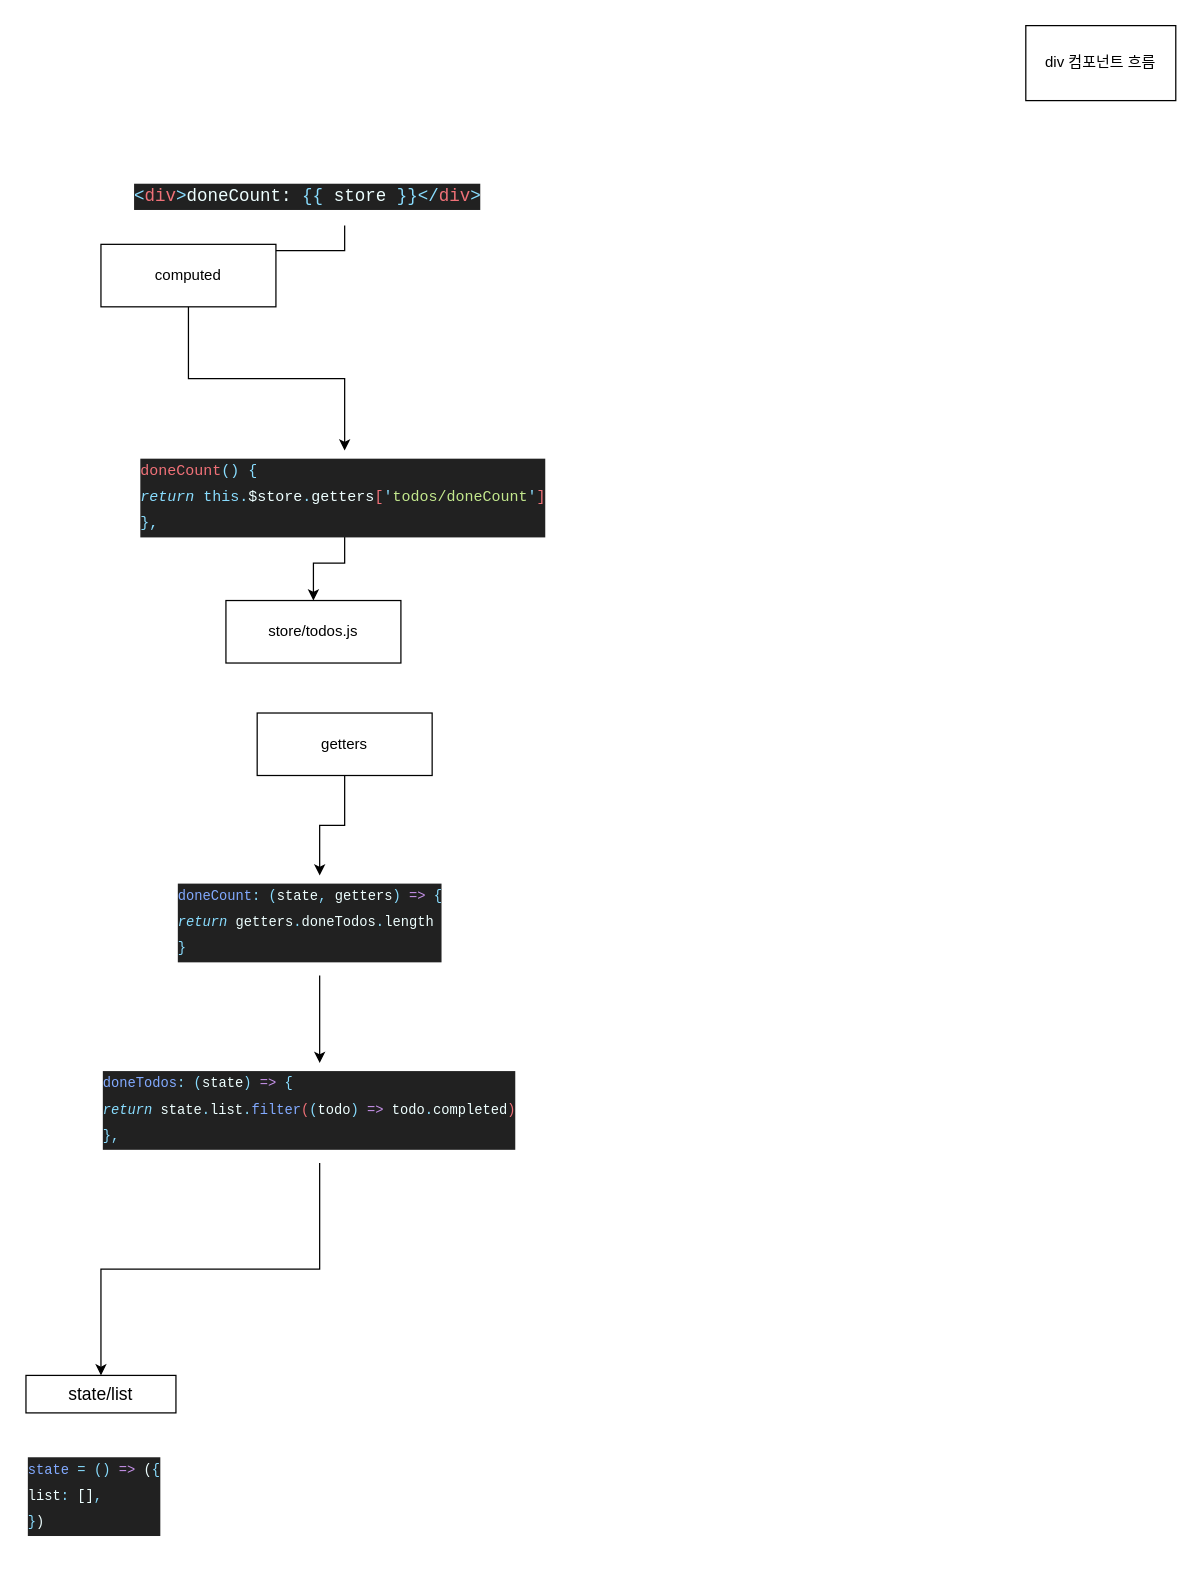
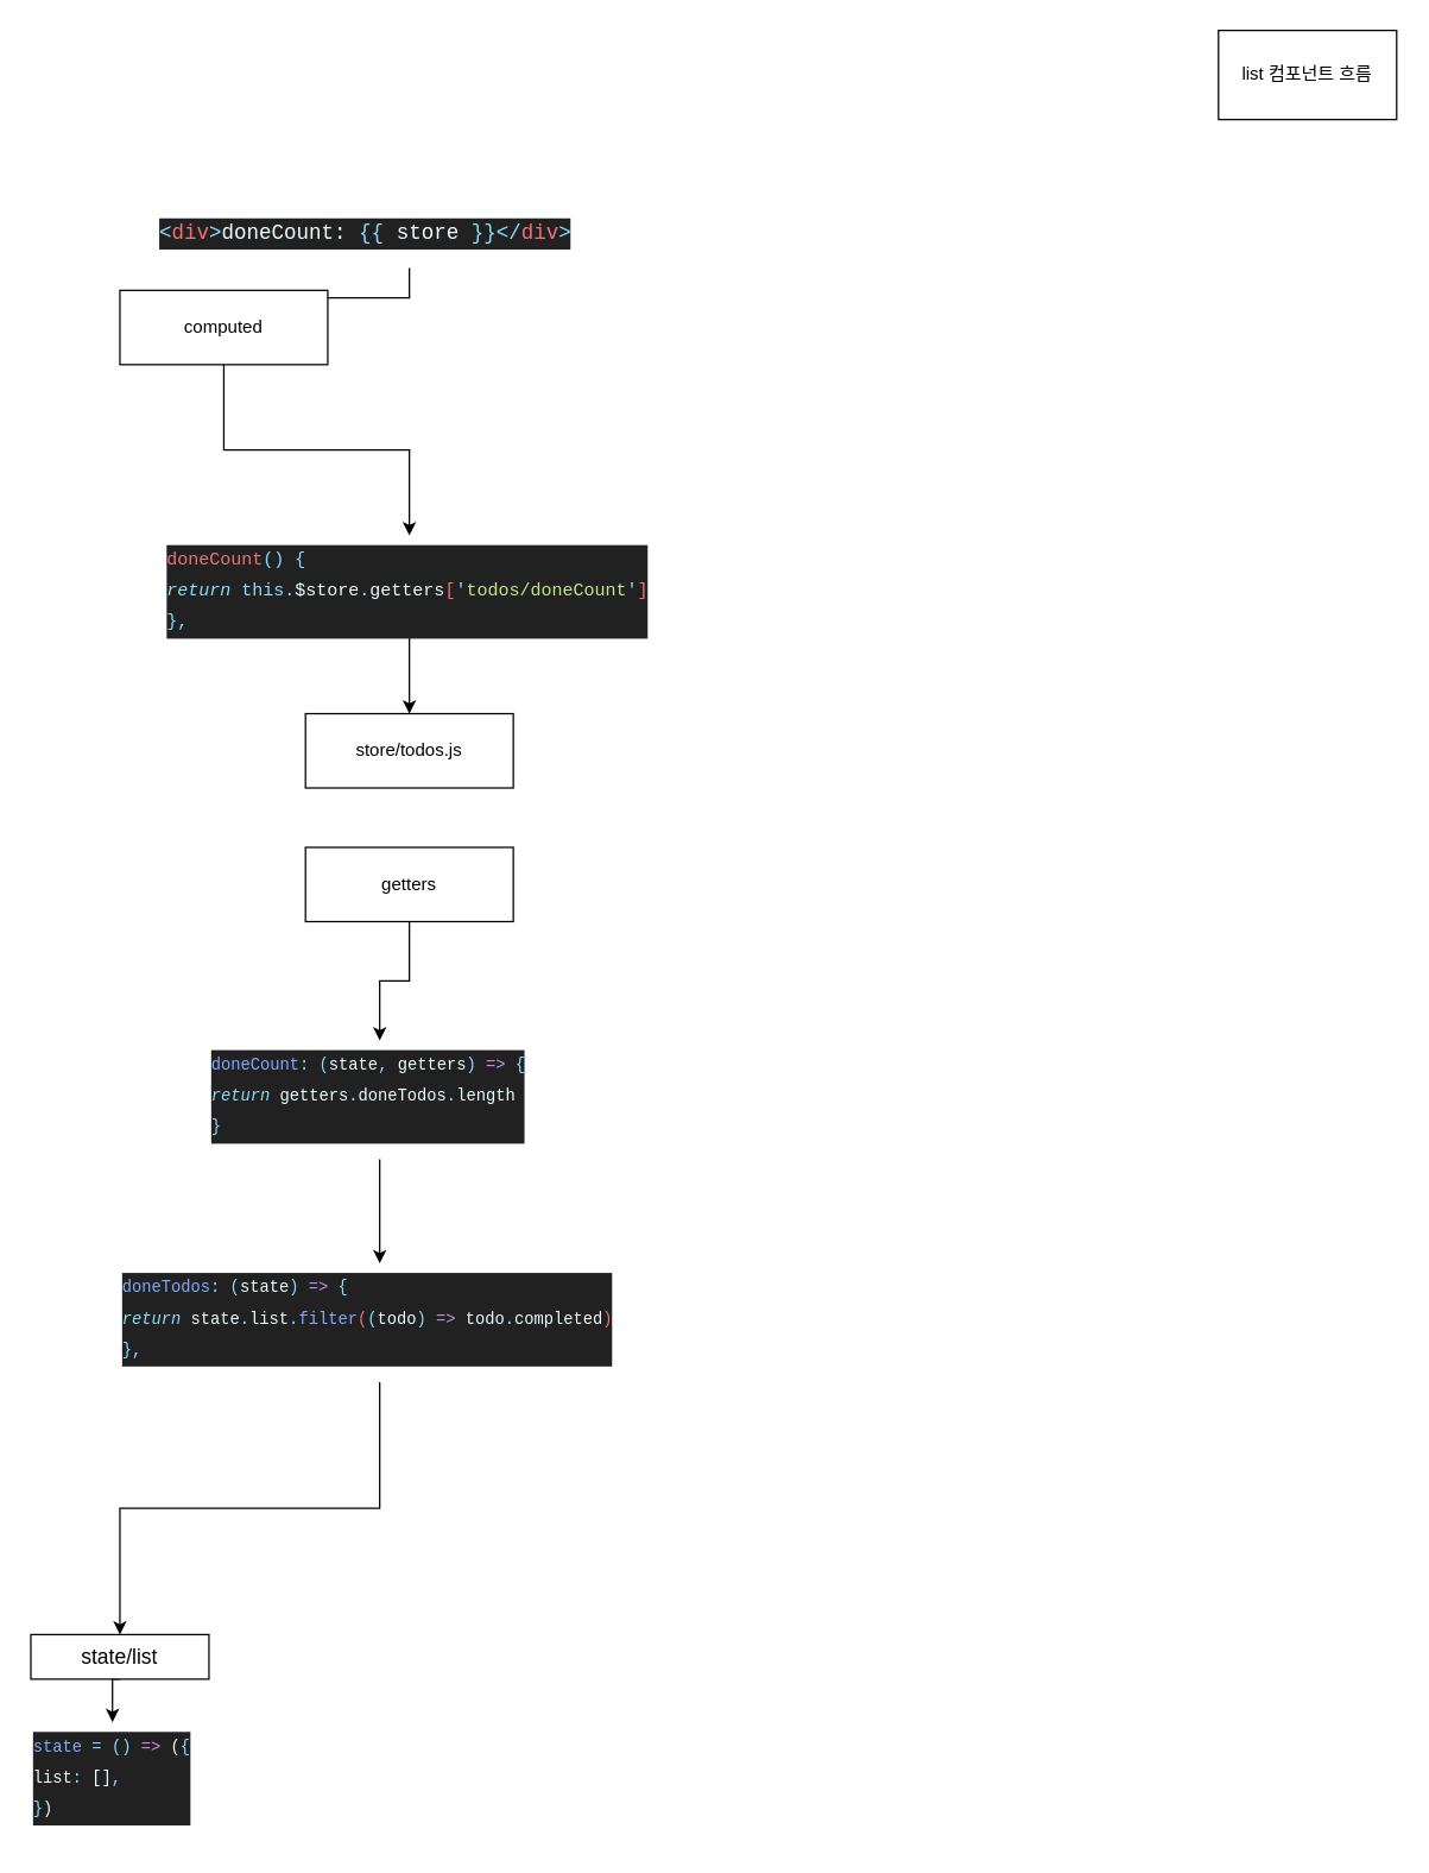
  <mxCell id="0" />
  <mxCell id="1" parent="0" />
- <mxCell id="2" value="div 컴포넌트 흐름&lt;br&gt;" style="rounded=0;whiteSpace=wrap;html=1;" vertex="1" parent="1"><mxGeometry x="820" y="20" width="120" height="60" as="geometry" /></mxCell>
+ <mxCell id="2" value="list 컴포넌트 흐름&lt;br&gt;" style="rounded=0;whiteSpace=wrap;html=1;" vertex="1" parent="1"><mxGeometry x="820" y="20" width="120" height="60" as="geometry" /></mxCell>
  <mxCell id="3" style="edgeStyle=orthogonalEdgeStyle;rounded=0;orthogonalLoop=1;jettySize=auto;html=1;exitX=0.5;exitY=1;exitDx=0;exitDy=0;" edge="1" parent="1" source="4" target="6"><mxGeometry relative="1" as="geometry" /></mxCell>
  <mxCell id="4" value="&lt;meta charset=&quot;utf-8&quot;&gt;&lt;div style=&quot;color: rgb(238, 255, 255); background-color: rgb(33, 33, 33); font-family: menlo, monaco, &amp;quot;courier new&amp;quot;, monospace; font-weight: normal; font-size: 14px; line-height: 21px;&quot;&gt;&lt;div&gt;&lt;span style=&quot;color: #89ddff&quot;&gt;&amp;lt;&lt;/span&gt;&lt;span style=&quot;color: #f07178&quot;&gt;div&lt;/span&gt;&lt;span style=&quot;color: #89ddff&quot;&gt;&amp;gt;&lt;/span&gt;&lt;span style=&quot;color: #eeffff&quot;&gt;doneCount: &lt;/span&gt;&lt;span style=&quot;color: #89ddff&quot;&gt;{{&lt;/span&gt;&lt;span style=&quot;color: #eeffff&quot;&gt; store &lt;/span&gt;&lt;span style=&quot;color: #89ddff&quot;&gt;}}&amp;lt;/&lt;/span&gt;&lt;span style=&quot;color: #f07178&quot;&gt;div&lt;/span&gt;&lt;span style=&quot;color: #89ddff&quot;&gt;&amp;gt;&lt;/span&gt;&lt;/div&gt;&lt;/div&gt;" style="text;whiteSpace=wrap;html=1;" vertex="1" parent="1"><mxGeometry x="105" y="140" width="340" height="40" as="geometry" /></mxCell>
  <mxCell id="5" style="edgeStyle=orthogonalEdgeStyle;rounded=0;orthogonalLoop=1;jettySize=auto;html=1;" edge="1" parent="1" source="6" target="8"><mxGeometry relative="1" as="geometry" /></mxCell>
  <mxCell id="6" value="computed" style="rounded=0;whiteSpace=wrap;html=1;" vertex="1" parent="1"><mxGeometry x="80" y="195" width="140" height="50" as="geometry" /></mxCell>
  <mxCell id="7" style="edgeStyle=orthogonalEdgeStyle;rounded=0;orthogonalLoop=1;jettySize=auto;html=1;" edge="1" parent="1" source="8" target="9"><mxGeometry relative="1" as="geometry" /></mxCell>
  <mxCell id="8" value="&lt;div style=&quot;color: rgb(238 , 255 , 255) ; background-color: rgb(33 , 33 , 33) ; font-family: &amp;#34;menlo&amp;#34; , &amp;#34;monaco&amp;#34; , &amp;#34;courier new&amp;#34; , monospace ; font-weight: normal ; line-height: 21px&quot;&gt;&lt;div&gt;&lt;span style=&quot;color: #f07178&quot;&gt;doneCount&lt;/span&gt;&lt;span style=&quot;color: #89ddff&quot;&gt;()&lt;/span&gt;&lt;span style=&quot;color: #eeffff&quot;&gt; &lt;/span&gt;&lt;span style=&quot;color: #89ddff&quot;&gt;{&lt;/span&gt;&lt;/div&gt;&lt;div&gt;&lt;span style=&quot;color: #f07178&quot;&gt;      &lt;/span&gt;&lt;span style=&quot;color: #89ddff ; font-style: italic&quot;&gt;return&lt;/span&gt;&lt;span style=&quot;color: #f07178&quot;&gt; &lt;/span&gt;&lt;span style=&quot;color: #89ddff&quot;&gt;this.&lt;/span&gt;&lt;span style=&quot;color: #eeffff&quot;&gt;$store&lt;/span&gt;&lt;span style=&quot;color: #89ddff&quot;&gt;.&lt;/span&gt;&lt;span style=&quot;color: #eeffff&quot;&gt;getters&lt;/span&gt;&lt;span style=&quot;color: #f07178&quot;&gt;[&lt;/span&gt;&lt;span style=&quot;color: #89ddff&quot;&gt;'&lt;/span&gt;&lt;span style=&quot;color: #c3e88d&quot;&gt;todos/doneCount&lt;/span&gt;&lt;span style=&quot;color: #89ddff&quot;&gt;'&lt;/span&gt;&lt;span style=&quot;color: #f07178&quot;&gt;]&lt;/span&gt;&lt;/div&gt;&lt;div&gt;&lt;span style=&quot;color: #f07178&quot;&gt;    &lt;/span&gt;&lt;span style=&quot;color: #89ddff&quot;&gt;},&lt;/span&gt;&lt;/div&gt;&lt;/div&gt;" style="text;whiteSpace=wrap;html=1;" vertex="1" parent="1"><mxGeometry x="110" y="360" width="330" height="60" as="geometry" /></mxCell>
- <mxCell id="9" value="store/todos.js" style="rounded=0;whiteSpace=wrap;html=1;" vertex="1" parent="1"><mxGeometry x="180" y="480" width="140" height="50" as="geometry" /></mxCell>
+ <mxCell id="9" value="store/todos.js" style="rounded=0;whiteSpace=wrap;html=1;" vertex="1" parent="1"><mxGeometry x="205" y="480" width="140" height="50" as="geometry" /></mxCell>
  <mxCell id="10" style="edgeStyle=orthogonalEdgeStyle;rounded=0;orthogonalLoop=1;jettySize=auto;html=1;entryX=0.5;entryY=0;entryDx=0;entryDy=0;" edge="1" parent="1" source="11" target="13"><mxGeometry relative="1" as="geometry"><mxPoint x="270" y="680" as="targetPoint" /></mxGeometry></mxCell>
  <mxCell id="11" value="getters" style="rounded=0;whiteSpace=wrap;html=1;" vertex="1" parent="1"><mxGeometry x="205" y="570" width="140" height="50" as="geometry" /></mxCell>
  <mxCell id="12" style="edgeStyle=orthogonalEdgeStyle;rounded=0;orthogonalLoop=1;jettySize=auto;html=1;" edge="1" parent="1" source="13" target="15"><mxGeometry relative="1" as="geometry" /></mxCell>
  <mxCell id="13" value="&lt;div style=&quot;color: rgb(238 , 255 , 255) ; background-color: rgb(33 , 33 , 33) ; font-family: &amp;#34;menlo&amp;#34; , &amp;#34;monaco&amp;#34; , &amp;#34;courier new&amp;#34; , monospace ; font-weight: normal ; line-height: 21px ; font-size: 11px&quot;&gt;&lt;div&gt;&lt;span style=&quot;color: #eeffff&quot;&gt;  &lt;/span&gt;&lt;span style=&quot;color: #82aaff&quot;&gt;doneCount&lt;/span&gt;&lt;span style=&quot;color: #89ddff&quot;&gt;:&lt;/span&gt;&lt;span style=&quot;color: #eeffff&quot;&gt; &lt;/span&gt;&lt;span style=&quot;color: #89ddff&quot;&gt;(&lt;/span&gt;&lt;span style=&quot;color: #eeffff&quot;&gt;state&lt;/span&gt;&lt;span style=&quot;color: #89ddff&quot;&gt;,&lt;/span&gt;&lt;span style=&quot;color: #eeffff&quot;&gt; &lt;/span&gt;&lt;span style=&quot;color: #eeffff&quot;&gt;getters&lt;/span&gt;&lt;span style=&quot;color: #89ddff&quot;&gt;)&lt;/span&gt;&lt;span style=&quot;color: #eeffff&quot;&gt; &lt;/span&gt;&lt;span style=&quot;color: #c792ea&quot;&gt;=&amp;gt;&lt;/span&gt;&lt;span style=&quot;color: #eeffff&quot;&gt; &lt;/span&gt;&lt;span style=&quot;color: #89ddff&quot;&gt;{&lt;/span&gt;&lt;/div&gt;&lt;div&gt;&lt;span style=&quot;color: #f07178&quot;&gt;    &lt;/span&gt;&lt;span style=&quot;color: #89ddff ; font-style: italic&quot;&gt;return&lt;/span&gt;&lt;span style=&quot;color: #f07178&quot;&gt; &lt;/span&gt;&lt;span style=&quot;color: #eeffff&quot;&gt;getters&lt;/span&gt;&lt;span style=&quot;color: #89ddff&quot;&gt;.&lt;/span&gt;&lt;span style=&quot;color: #eeffff&quot;&gt;doneTodos&lt;/span&gt;&lt;span style=&quot;color: #89ddff&quot;&gt;.&lt;/span&gt;&lt;span style=&quot;color: #eeffff&quot;&gt;length&lt;/span&gt;&lt;/div&gt;&lt;div&gt;&lt;span style=&quot;color: #f07178&quot;&gt;  &lt;/span&gt;&lt;span style=&quot;color: #89ddff&quot;&gt;}&lt;/span&gt;&lt;/div&gt;&lt;/div&gt;" style="text;whiteSpace=wrap;html=1;" vertex="1" parent="1"><mxGeometry x="140" y="700" width="230" height="80" as="geometry" /></mxCell>
  <mxCell id="14" style="edgeStyle=orthogonalEdgeStyle;rounded=0;orthogonalLoop=1;jettySize=auto;html=1;" edge="1" parent="1" source="15" target="17"><mxGeometry relative="1" as="geometry" /></mxCell>
  <mxCell id="15" value="&lt;div style=&quot;color: rgb(238 , 255 , 255) ; background-color: rgb(33 , 33 , 33) ; font-family: &amp;#34;menlo&amp;#34; , &amp;#34;monaco&amp;#34; , &amp;#34;courier new&amp;#34; , monospace ; font-weight: normal ; line-height: 21px ; font-size: 11px&quot;&gt;&lt;div&gt;&lt;span style=&quot;color: #eeffff&quot;&gt;  &lt;/span&gt;&lt;span style=&quot;color: #82aaff&quot;&gt;doneTodos&lt;/span&gt;&lt;span style=&quot;color: #89ddff&quot;&gt;:&lt;/span&gt;&lt;span style=&quot;color: #eeffff&quot;&gt; &lt;/span&gt;&lt;span style=&quot;color: #89ddff&quot;&gt;(&lt;/span&gt;&lt;span style=&quot;color: #eeffff&quot;&gt;state&lt;/span&gt;&lt;span style=&quot;color: #89ddff&quot;&gt;)&lt;/span&gt;&lt;span style=&quot;color: #eeffff&quot;&gt; &lt;/span&gt;&lt;span style=&quot;color: #c792ea&quot;&gt;=&amp;gt;&lt;/span&gt;&lt;span style=&quot;color: #eeffff&quot;&gt; &lt;/span&gt;&lt;span style=&quot;color: #89ddff&quot;&gt;{&lt;/span&gt;&lt;/div&gt;&lt;div&gt;&lt;span style=&quot;color: #f07178&quot;&gt;    &lt;/span&gt;&lt;span style=&quot;color: #89ddff ; font-style: italic&quot;&gt;return&lt;/span&gt;&lt;span style=&quot;color: #f07178&quot;&gt; &lt;/span&gt;&lt;span style=&quot;color: #eeffff&quot;&gt;state&lt;/span&gt;&lt;span style=&quot;color: #89ddff&quot;&gt;.&lt;/span&gt;&lt;span style=&quot;color: #eeffff&quot;&gt;list&lt;/span&gt;&lt;span style=&quot;color: #89ddff&quot;&gt;.&lt;/span&gt;&lt;span style=&quot;color: #82aaff&quot;&gt;filter&lt;/span&gt;&lt;span style=&quot;color: #f07178&quot;&gt;(&lt;/span&gt;&lt;span style=&quot;color: #89ddff&quot;&gt;(&lt;/span&gt;&lt;span style=&quot;color: #eeffff&quot;&gt;todo&lt;/span&gt;&lt;span style=&quot;color: #89ddff&quot;&gt;)&lt;/span&gt;&lt;span style=&quot;color: #f07178&quot;&gt; &lt;/span&gt;&lt;span style=&quot;color: #c792ea&quot;&gt;=&amp;gt;&lt;/span&gt;&lt;span style=&quot;color: #f07178&quot;&gt; &lt;/span&gt;&lt;span style=&quot;color: #eeffff&quot;&gt;todo&lt;/span&gt;&lt;span style=&quot;color: #89ddff&quot;&gt;.&lt;/span&gt;&lt;span style=&quot;color: #eeffff&quot;&gt;completed&lt;/span&gt;&lt;span style=&quot;color: #f07178&quot;&gt;)&lt;/span&gt;&lt;/div&gt;&lt;div&gt;&lt;span style=&quot;color: #f07178&quot;&gt;  &lt;/span&gt;&lt;span style=&quot;color: #89ddff&quot;&gt;},&lt;/span&gt;&lt;/div&gt;&lt;/div&gt;" style="text;whiteSpace=wrap;html=1;" vertex="1" parent="1"><mxGeometry x="80" y="850" width="350" height="80" as="geometry" /></mxCell>
+ <mxCell id="16" style="edgeStyle=orthogonalEdgeStyle;rounded=0;orthogonalLoop=1;jettySize=auto;html=1;exitX=0.5;exitY=1;exitDx=0;exitDy=0;entryX=0.5;entryY=0;entryDx=0;entryDy=0;" edge="1" parent="1" source="17" target="18"><mxGeometry relative="1" as="geometry" /></mxCell>
  <mxCell id="17" value="&lt;font style=&quot;font-size: 14px&quot;&gt;state/list&lt;/font&gt;" style="rounded=0;whiteSpace=wrap;html=1;" vertex="1" parent="1"><mxGeometry x="20" y="1100" width="120" height="30" as="geometry" /></mxCell>
  <mxCell id="18" value="&lt;div style=&quot;color: rgb(238 , 255 , 255) ; background-color: rgb(33 , 33 , 33) ; font-family: &amp;#34;menlo&amp;#34; , &amp;#34;monaco&amp;#34; , &amp;#34;courier new&amp;#34; , monospace ; font-weight: normal ; line-height: 21px ; font-size: 11px&quot;&gt;&lt;div&gt;&lt;span style=&quot;color: #eeffff&quot;&gt; &lt;/span&gt;&lt;span style=&quot;color: #82aaff&quot;&gt;state&lt;/span&gt;&lt;span style=&quot;color: #eeffff&quot;&gt; &lt;/span&gt;&lt;span style=&quot;color: #89ddff&quot;&gt;=&lt;/span&gt;&lt;span style=&quot;color: #eeffff&quot;&gt; &lt;/span&gt;&lt;span style=&quot;color: #89ddff&quot;&gt;()&lt;/span&gt;&lt;span style=&quot;color: #eeffff&quot;&gt; &lt;/span&gt;&lt;span style=&quot;color: #c792ea&quot;&gt;=&amp;gt;&lt;/span&gt;&lt;span style=&quot;color: #eeffff&quot;&gt; (&lt;/span&gt;&lt;span style=&quot;color: #89ddff&quot;&gt;{&lt;/span&gt;&lt;/div&gt;&lt;div&gt;&lt;span style=&quot;color: #eeffff&quot;&gt;  &lt;/span&gt;&lt;span style=&quot;color: #eeffff&quot;&gt;list&lt;/span&gt;&lt;span style=&quot;color: #89ddff&quot;&gt;:&lt;/span&gt;&lt;span style=&quot;color: #eeffff&quot;&gt; []&lt;/span&gt;&lt;span style=&quot;color: #89ddff&quot;&gt;,&lt;/span&gt;&lt;/div&gt;&lt;div&gt;&lt;span style=&quot;color: #89ddff&quot;&gt;}&lt;/span&gt;&lt;span style=&quot;color: #eeffff&quot;&gt;)&lt;/span&gt;&lt;/div&gt;&lt;/div&gt;" style="text;whiteSpace=wrap;html=1;" vertex="1" parent="1"><mxGeometry x="20" y="1159" width="110" height="80" as="geometry" /></mxCell>
